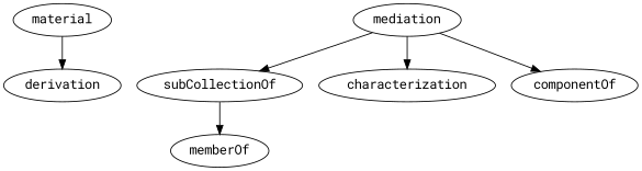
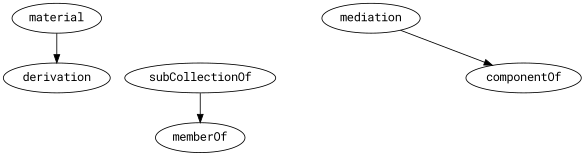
  strict digraph {
    fontname="Roboto Mono"
    node [fontname="Roboto Mono"]
    edge [fontname="Roboto Mono"]
    material
    derivation
    mediation
    subCollectionOf
-   characterization
    componentOf
    memberOf
    material -> derivation
-   mediation -> subCollectionOf
-   mediation -> characterization
    mediation -> componentOf
    subCollectionOf -> memberOf
  }
